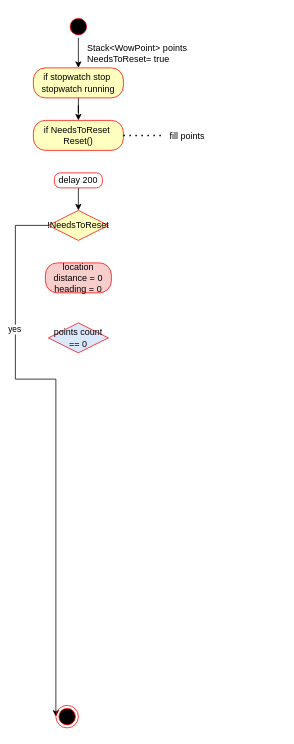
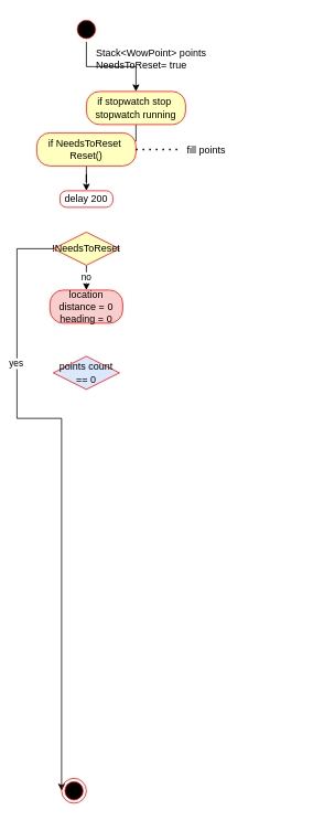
  <mxCell id="0" />
  <mxCell id="1" parent="0" />
  <mxCell id="2" style="edgeStyle=orthogonalEdgeStyle;rounded=0;orthogonalLoop=1;jettySize=auto;html=1;entryX=0.5;entryY=0;entryDx=0;entryDy=0;" edge="1" parent="1" source="3" target="5"><mxGeometry relative="1" as="geometry" /></mxCell>
  <mxCell id="3" value="" style="ellipse;html=1;shape=startState;fillColor=#000000;strokeColor=#ff0000;" vertex="1" parent="1"><mxGeometry x="89" y="20" width="30" height="30" as="geometry" /></mxCell>
  <mxCell id="4" style="edgeStyle=orthogonalEdgeStyle;rounded=0;orthogonalLoop=1;jettySize=auto;html=1;entryX=0.5;entryY=0;entryDx=0;entryDy=0;" edge="1" parent="1" source="5" target="7"><mxGeometry relative="1" as="geometry" /></mxCell>
- <mxCell id="5" value="if stopwatch stop&amp;nbsp;&lt;br&gt;stopwatch running" style="rounded=1;whiteSpace=wrap;html=1;arcSize=40;fontColor=#000000;fillColor=#ffffc0;strokeColor=#ff0000;" vertex="1" parent="1"><mxGeometry x="44" y="90" width="120" height="40" as="geometry" /></mxCell>
+ <mxCell id="5" value="if stopwatch stop&amp;nbsp;&lt;br&gt;stopwatch running" style="rounded=1;whiteSpace=wrap;html=1;arcSize=40;fontColor=#000000;fillColor=#ffffc0;strokeColor=#ff0000;" vertex="1" parent="1"><mxGeometry x="104" y="110" width="120" height="40" as="geometry" /></mxCell>
+ <mxCell id="6" style="edgeStyle=orthogonalEdgeStyle;rounded=0;orthogonalLoop=1;jettySize=auto;html=1;entryX=0.5;entryY=0;entryDx=0;entryDy=0;" edge="1" parent="1" source="7" target="10"><mxGeometry relative="1" as="geometry" /></mxCell>
  <mxCell id="7" value="if NeedsToReset&amp;nbsp;&lt;br&gt;Reset()" style="rounded=1;whiteSpace=wrap;html=1;arcSize=40;fontColor=#000000;fillColor=#ffffc0;strokeColor=#ff0000;" vertex="1" parent="1"><mxGeometry x="44" y="160" width="120" height="40" as="geometry" /></mxCell>
  <mxCell id="8" value="NeedsToReset= true" style="text;strokeColor=none;fillColor=none;align=left;verticalAlign=top;spacingLeft=4;spacingRight=4;overflow=hidden;rotatable=0;points=[[0,0.5],[1,0.5]];portConstraint=eastwest;" vertex="1" parent="1"><mxGeometry x="110" y="64" width="130" height="26" as="geometry" /></mxCell>
- <mxCell id="9" style="edgeStyle=orthogonalEdgeStyle;rounded=0;orthogonalLoop=1;jettySize=auto;html=1;exitX=0.5;exitY=1;exitDx=0;exitDy=0;entryX=0.5;entryY=0;entryDx=0;entryDy=0;" edge="1" parent="1" source="10" target="17"><mxGeometry relative="1" as="geometry" /></mxCell>
  <mxCell id="10" value="delay 200" style="rounded=1;whiteSpace=wrap;html=1;arcSize=40;fontColor=#000000;fillColor=#ffffff;strokeColor=#ff0000;" vertex="1" parent="1"><mxGeometry x="72" y="230" width="64" height="20" as="geometry" /></mxCell>
  <mxCell id="11" value="Stack&lt;WowPoint&gt; points" style="text;strokeColor=none;fillColor=none;align=left;verticalAlign=top;spacingLeft=4;spacingRight=4;overflow=hidden;rotatable=0;points=[[0,0.5],[1,0.5]];portConstraint=eastwest;" vertex="1" parent="1"><mxGeometry x="110" y="50" width="150" height="26" as="geometry" /></mxCell>
  <mxCell id="12" value="" style="endArrow=none;dashed=1;html=1;dashPattern=1 3;strokeWidth=2;rounded=0;exitX=1;exitY=0.5;exitDx=0;exitDy=0;" edge="1" parent="1" source="7"><mxGeometry width="50" height="50" relative="1" as="geometry"><mxPoint x="250" y="220" as="sourcePoint" /><mxPoint x="220" y="180" as="targetPoint" /></mxGeometry></mxCell>
  <mxCell id="13" value="fill points" style="text;strokeColor=none;fillColor=none;align=left;verticalAlign=top;spacingLeft=4;spacingRight=4;overflow=hidden;rotatable=0;points=[[0,0.5],[1,0.5]];portConstraint=eastwest;" vertex="1" parent="1"><mxGeometry x="220" y="167" width="150" height="26" as="geometry" /></mxCell>
  <mxCell id="14" style="edgeStyle=orthogonalEdgeStyle;rounded=0;orthogonalLoop=1;jettySize=auto;html=1;entryX=0;entryY=0.5;entryDx=0;entryDy=0;" edge="1" parent="1" source="17" target="18"><mxGeometry relative="1" as="geometry"><Array as="points"><mxPoint x="20" y="300" /><mxPoint x="20" y="505" /></Array></mxGeometry></mxCell>
  <mxCell id="15" value="yes" style="edgeLabel;html=1;align=center;verticalAlign=middle;resizable=0;points=[];" vertex="1" connectable="0" parent="14"><mxGeometry x="-0.516" y="-2" relative="1" as="geometry"><mxPoint as="offset" /></mxGeometry></mxCell>
+ <mxCell id="16" value="no" style="edgeStyle=orthogonalEdgeStyle;rounded=0;orthogonalLoop=1;jettySize=auto;html=1;entryX=0.5;entryY=0;entryDx=0;entryDy=0;" edge="1" parent="1" source="17" target="19"><mxGeometry relative="1" as="geometry" /></mxCell>
  <mxCell id="17" value="!NeedsToReset" style="rhombus;whiteSpace=wrap;html=1;fillColor=#ffffc0;strokeColor=#ff0000;" vertex="1" parent="1"><mxGeometry x="64" y="280" width="80" height="40" as="geometry" /></mxCell>
  <mxCell id="18" value="" style="ellipse;html=1;shape=endState;fillColor=#000000;strokeColor=#ff0000;" vertex="1" parent="1"><mxGeometry x="74" y="940" width="30" height="30" as="geometry" /></mxCell>
  <mxCell id="19" value="location&lt;br&gt;distance = 0&lt;br&gt;heading = 0" style="rounded=1;whiteSpace=wrap;html=1;arcSize=40;fontColor=#000000;fillColor=#f8cecc;strokeColor=#ff0000;" vertex="1" parent="1"><mxGeometry x="60" y="350" width="88" height="40" as="geometry" /></mxCell>
  <mxCell id="20" value="points count&lt;br&gt;== 0" style="rhombus;whiteSpace=wrap;html=1;fillColor=#dae8fc;strokeColor=#ff0000;" vertex="1" parent="1"><mxGeometry x="64" y="430" width="80" height="40" as="geometry" /></mxCell>
